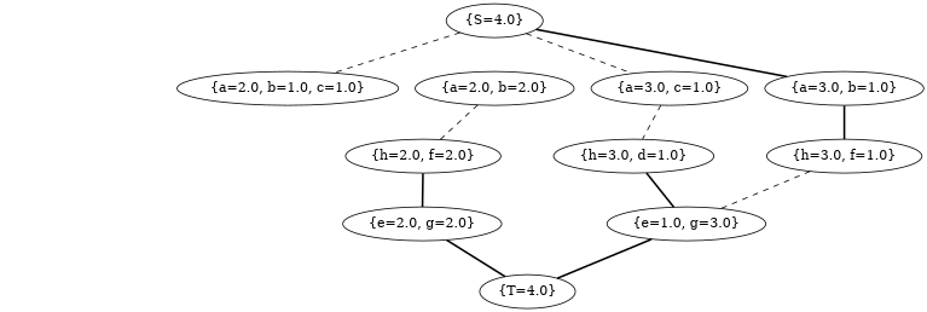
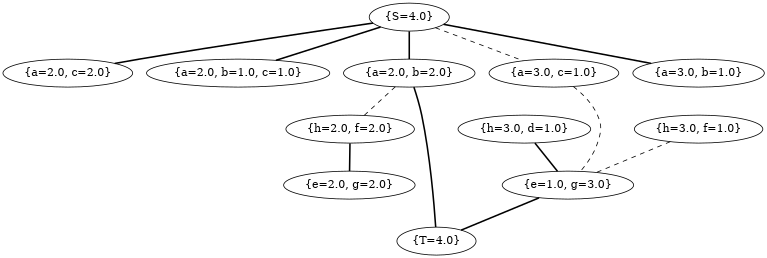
  graph {
    edge [style=bold]
    "{S=4.0}" ["ui.label"="{S=4.0}"]
+   "{a=2.0, c=2.0}" ["ui.label"="{a=2.0, c=2.0}"]
    "{a=2.0, b=1.0, c=1.0}" ["ui.label"="{a=2.0, b=1.0, c=1.0}"]
    "{a=2.0, b=2.0}" ["ui.label"="{a=2.0, b=2.0}"]
    "{a=3.0, c=1.0}" ["ui.label"="{a=3.0, c=1.0}"]
    "{a=3.0, b=1.0}" ["ui.label"="{a=3.0, b=1.0}"]
    "{h=2.0, f=2.0}" ["ui.label"="{h=2.0, f=2.0}"]
    "{h=3.0, d=1.0}" ["ui.label"="{h=3.0, d=1.0}"]
    "{h=3.0, f=1.0}" ["ui.label"="{h=3.0, f=1.0}"]
    "{e=2.0, g=2.0}" ["ui.label"="{e=2.0, g=2.0}"]
    "{T=4.0}" ["ui.label"="{T=4.0}"]
    "{e=1.0, g=3.0}" ["ui.label"="{e=1.0, g=3.0}"]
-   "{S=4.0}" -- "{a=2.0, b=1.0, c=1.0}" [style=dashed]
+   "{S=4.0}" -- "{a=2.0, c=2.0}"
+   "{S=4.0}" -- "{a=2.0, b=1.0, c=1.0}"
+   "{S=4.0}" -- "{a=2.0, b=2.0}"
    "{S=4.0}" -- "{a=3.0, c=1.0}" [style=dashed]
    "{S=4.0}" -- "{a=3.0, b=1.0}"
    "{a=2.0, b=2.0}" -- "{h=2.0, f=2.0}" [style=dashed]
-   "{a=3.0, c=1.0}" -- "{h=3.0, d=1.0}" [style=dashed]
-   "{a=3.0, b=1.0}" -- "{h=3.0, f=1.0}"
+   "{a=3.0, c=1.0}" -- "{e=1.0, g=3.0}" [style=dashed]
    "{h=2.0, f=2.0}" -- "{e=2.0, g=2.0}"
    "{h=3.0, d=1.0}" -- "{e=1.0, g=3.0}"
    "{h=3.0, f=1.0}" -- "{e=1.0, g=3.0}" [style=dashed]
-   "{e=2.0, g=2.0}" -- "{T=4.0}"
+   "{a=2.0, b=2.0}" -- "{T=4.0}"
    "{e=1.0, g=3.0}" -- "{T=4.0}"
  }
